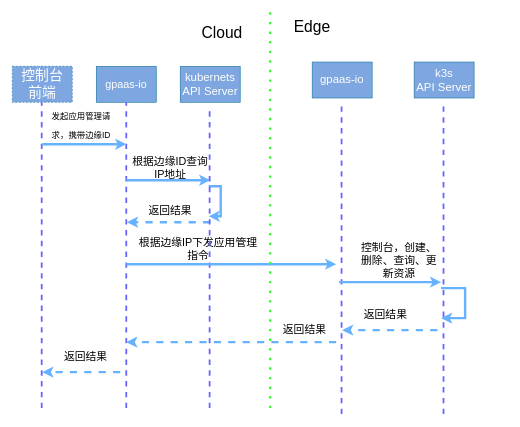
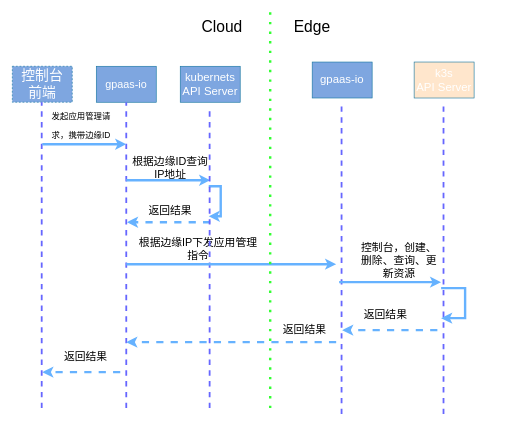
  <mxCell id="0" />
  <mxCell id="1" parent="0" />
  <mxCell id="2" value="" style="group" vertex="1" connectable="0" parent="1"><mxGeometry x="300" y="20" width="140" height="670" as="geometry" /></mxCell>
  <mxCell id="3" value="" style="group" vertex="1" connectable="0" parent="2"><mxGeometry x="-140" y="90" width="270" height="580" as="geometry" /></mxCell>
  <mxCell id="4" value="&lt;font color=&quot;#ffffff&quot;&gt;&lt;span style=&quot;font-size: 18px&quot;&gt;gpaas-io&lt;br&gt;&lt;/span&gt;&lt;/font&gt;" style="rounded=0;whiteSpace=wrap;html=1;fillColor=#7EA6E0;strokeColor=#10739e;" vertex="1" parent="3"><mxGeometry width="100" height="60" as="geometry" /></mxCell>
  <mxCell id="5" value="" style="endArrow=none;dashed=1;html=1;strokeWidth=3;rounded=0;strokeColor=#6666FF;entryX=0.5;entryY=1;entryDx=0;entryDy=0;" edge="1" parent="3" target="4"><mxGeometry width="50" height="50" relative="1" as="geometry"><mxPoint x="50" y="570" as="sourcePoint" /><mxPoint x="49" y="70" as="targetPoint" /></mxGeometry></mxCell>
  <mxCell id="6" value="" style="endArrow=classic;html=1;rounded=0;strokeColor=#66B2FF;strokeWidth=4;fontSize=26;" edge="1" parent="3"><mxGeometry width="50" height="50" relative="1" as="geometry"><mxPoint x="50" y="190" as="sourcePoint" /><mxPoint x="190" y="190" as="targetPoint" /></mxGeometry></mxCell>
  <mxCell id="7" value="根据边缘IP下发应用管理指令" style="text;html=1;strokeColor=none;fillColor=none;align=center;verticalAlign=middle;whiteSpace=wrap;rounded=0;fontFamily=Helvetica;fontSize=18;fontColor=default;" vertex="1" parent="3"><mxGeometry x="70" y="290" width="200" height="30" as="geometry" /></mxCell>
  <mxCell id="8" value="根据边缘ID查询&lt;br&gt;IP地址" style="text;html=1;align=center;verticalAlign=middle;resizable=0;points=[];autosize=1;strokeColor=none;fillColor=none;fontSize=18;fontFamily=Helvetica;fontColor=default;" vertex="1" parent="3"><mxGeometry x="47.5" y="140" width="150" height="60" as="geometry" /></mxCell>
  <mxCell id="9" value="" style="endArrow=classic;html=1;rounded=0;labelBackgroundColor=default;strokeColor=#66B2FF;strokeWidth=4;fontFamily=Helvetica;fontSize=18;fontColor=default;shape=connector;dashed=1;" edge="1" parent="3"><mxGeometry width="50" height="50" relative="1" as="geometry"><mxPoint x="190" y="260" as="sourcePoint" /><mxPoint x="51.25" y="260" as="targetPoint" /></mxGeometry></mxCell>
  <mxCell id="10" value="&lt;span style=&quot;font-size: 18px;&quot;&gt;返回结果&lt;/span&gt;" style="text;html=1;align=center;verticalAlign=middle;resizable=0;points=[];autosize=1;strokeColor=none;fillColor=none;fontSize=14;" vertex="1" parent="3"><mxGeometry x="72.5" y="220" width="100" height="40" as="geometry" /></mxCell>
  <mxCell id="11" value="" style="endArrow=classic;html=1;rounded=0;labelBackgroundColor=default;strokeColor=#66B2FF;strokeWidth=4;fontFamily=Helvetica;fontSize=18;fontColor=default;shape=connector;" edge="1" parent="3"><mxGeometry width="50" height="50" relative="1" as="geometry"><mxPoint x="187.5" y="200" as="sourcePoint" /><mxPoint x="187.5" y="250" as="targetPoint" /><Array as="points"><mxPoint x="207.5" y="200" /><mxPoint x="207.5" y="250" /></Array></mxGeometry></mxCell>
  <mxCell id="12" value="" style="endArrow=classic;html=1;rounded=0;labelBackgroundColor=default;strokeColor=#66B2FF;strokeWidth=4;fontFamily=Helvetica;fontSize=18;fontColor=default;shape=connector;dashed=1;" edge="1" parent="3"><mxGeometry width="50" height="50" relative="1" as="geometry"><mxPoint x="400" y="460" as="sourcePoint" /><mxPoint x="50" y="460" as="targetPoint" /></mxGeometry></mxCell>
  <mxCell id="13" value="" style="endArrow=classic;html=1;rounded=0;labelBackgroundColor=default;strokeColor=#66B2FF;strokeWidth=4;fontFamily=Helvetica;fontSize=18;fontColor=default;shape=connector;dashed=1;" edge="1" parent="3"><mxGeometry width="50" height="50" relative="1" as="geometry"><mxPoint x="40" y="510" as="sourcePoint" /><mxPoint x="-90" y="510" as="targetPoint" /></mxGeometry></mxCell>
  <mxCell id="14" value="&lt;font style=&quot;font-size: 19px&quot; color=&quot;#ffffff&quot;&gt;kubernets&lt;br&gt;API Server&lt;br&gt;&lt;/font&gt;" style="rounded=0;whiteSpace=wrap;html=1;fillColor=#7EA6E0;strokeColor=#10739e;" vertex="1" parent="2"><mxGeometry y="90" width="100" height="60" as="geometry" /></mxCell>
  <mxCell id="15" value="" style="endArrow=none;dashed=1;html=1;strokeWidth=3;rounded=0;strokeColor=#6666FF;" edge="1" parent="2"><mxGeometry width="50" height="50" relative="1" as="geometry"><mxPoint x="49" y="660" as="sourcePoint" /><mxPoint x="49" y="160" as="targetPoint" /></mxGeometry></mxCell>
  <mxCell id="16" value="" style="group" vertex="1" connectable="0" parent="2"><mxGeometry x="-280" y="90" width="100" height="410" as="geometry" /></mxCell>
  <mxCell id="17" value="&lt;font color=&quot;#ffffff&quot;&gt;&lt;span style=&quot;font-size: 23px&quot;&gt;控制台&lt;br&gt;前端&lt;br&gt;&lt;/span&gt;&lt;/font&gt;" style="rounded=0;whiteSpace=wrap;html=1;fillColor=#7EA6E0;strokeColor=#10739e;dashed=1;" vertex="1" parent="16"><mxGeometry width="100" height="60" as="geometry" /></mxCell>
  <mxCell id="18" value="" style="endArrow=none;dashed=1;html=1;strokeWidth=3;rounded=0;strokeColor=#6666FF;" edge="1" parent="2"><mxGeometry width="50" height="50" relative="1" as="geometry"><mxPoint x="-231" y="660" as="sourcePoint" /><mxPoint x="-231" y="150" as="targetPoint" /></mxGeometry></mxCell>
- <mxCell id="19" value="&lt;font style=&quot;font-size: 26px;&quot;&gt;Cloud&lt;/font&gt;" style="text;html=1;strokeColor=none;fillColor=none;align=center;verticalAlign=middle;whiteSpace=wrap;rounded=0;" vertex="1" parent="2"><mxGeometry x="40" y="20" width="60" height="30" as="geometry" /></mxCell>
+ <mxCell id="19" value="&lt;font style=&quot;font-size: 26px;&quot;&gt;Cloud&lt;/font&gt;" style="text;html=1;strokeColor=none;fillColor=none;align=center;verticalAlign=middle;whiteSpace=wrap;rounded=0;" vertex="1" parent="2"><mxGeometry x="40" y="10" width="60" height="30" as="geometry" /></mxCell>
  <mxCell id="20" value="" style="endArrow=classic;html=1;rounded=0;strokeColor=#66B2FF;strokeWidth=4;fontSize=26;" edge="1" parent="2"><mxGeometry width="50" height="50" relative="1" as="geometry"><mxPoint x="-90" y="420" as="sourcePoint" /><mxPoint x="260" y="420" as="targetPoint" /></mxGeometry></mxCell>
  <mxCell id="21" value="" style="group" vertex="1" connectable="0" parent="1"><mxGeometry x="520" y="102.93" width="110" height="580" as="geometry" /></mxCell>
  <mxCell id="22" value="&lt;font style=&quot;font-size: 19px&quot; color=&quot;#ffffff&quot;&gt;gpaas-io&lt;br&gt;&lt;/font&gt;" style="rounded=0;whiteSpace=wrap;html=1;fillColor=#7EA6E0;strokeColor=#10739e;" vertex="1" parent="21"><mxGeometry width="100" height="60" as="geometry" /></mxCell>
  <mxCell id="23" value="" style="endArrow=none;dashed=1;html=1;strokeWidth=3;rounded=0;strokeColor=#6666FF;" edge="1" parent="21"><mxGeometry width="50" height="50" relative="1" as="geometry"><mxPoint x="49" y="587.07" as="sourcePoint" /><mxPoint x="49" y="70" as="targetPoint" /></mxGeometry></mxCell>
  <mxCell id="24" value="" style="endArrow=classic;html=1;rounded=0;labelBackgroundColor=default;strokeColor=#66B2FF;strokeWidth=4;fontFamily=Helvetica;fontSize=18;fontColor=default;shape=connector;dashed=1;" edge="1" parent="21"><mxGeometry width="50" height="50" relative="1" as="geometry"><mxPoint x="208.75" y="447.07" as="sourcePoint" /><mxPoint x="50" y="447.07" as="targetPoint" /></mxGeometry></mxCell>
  <mxCell id="25" value="" style="group" vertex="1" connectable="0" parent="1"><mxGeometry x="650" y="110" width="195" height="580" as="geometry" /></mxCell>
- <mxCell id="26" value="&lt;font style=&quot;font-size: 19px&quot; color=&quot;#ffffff&quot;&gt;k3s&lt;br&gt;API Server&lt;br&gt;&lt;/font&gt;" style="rounded=0;whiteSpace=wrap;html=1;fillColor=#7EA6E0;strokeColor=#10739e;" vertex="1" parent="25"><mxGeometry x="40" y="-7.07" width="100" height="60" as="geometry" /></mxCell>
+ <mxCell id="26" value="&lt;font style=&quot;font-size: 19px&quot; color=&quot;#ffffff&quot;&gt;k3s&lt;br&gt;API Server&lt;br&gt;&lt;/font&gt;" style="rounded=0;whiteSpace=wrap;html=1;fillColor=#ffe6cc;strokeColor=#10739e;" vertex="1" parent="25"><mxGeometry x="40" y="-7.07" width="100" height="60" as="geometry" /></mxCell>
  <mxCell id="27" value="" style="endArrow=none;dashed=1;html=1;strokeWidth=3;rounded=0;strokeColor=#6666FF;" edge="1" parent="25"><mxGeometry width="50" height="50" relative="1" as="geometry"><mxPoint x="89" y="580" as="sourcePoint" /><mxPoint x="89" y="62.93" as="targetPoint" /></mxGeometry></mxCell>
  <mxCell id="28" value="" style="endArrow=classic;html=1;rounded=0;labelBackgroundColor=default;strokeColor=#66B2FF;strokeWidth=4;fontFamily=Helvetica;fontSize=18;fontColor=default;shape=connector;" edge="1" parent="25"><mxGeometry width="50" height="50" relative="1" as="geometry"><mxPoint x="-85" y="360" as="sourcePoint" /><mxPoint x="85" y="360" as="targetPoint" /></mxGeometry></mxCell>
  <mxCell id="29" value="控制台，创建、删除、查询、更新资源" style="text;html=1;strokeColor=none;fillColor=none;align=center;verticalAlign=middle;whiteSpace=wrap;rounded=0;fontFamily=Helvetica;fontSize=18;fontColor=default;" vertex="1" parent="25"><mxGeometry x="-50" y="310" width="130" height="30" as="geometry" /></mxCell>
  <mxCell id="30" value="返回结果" style="text;html=1;strokeColor=none;fillColor=none;align=center;verticalAlign=middle;whiteSpace=wrap;rounded=0;fontFamily=Helvetica;fontSize=18;fontColor=default;" vertex="1" parent="25"><mxGeometry x="-70" y="400" width="125" height="30" as="geometry" /></mxCell>
  <mxCell id="31" value="" style="endArrow=classic;html=1;rounded=0;labelBackgroundColor=default;strokeColor=#66B2FF;strokeWidth=4;fontFamily=Helvetica;fontSize=18;fontColor=default;shape=connector;" edge="1" parent="25"><mxGeometry width="50" height="50" relative="1" as="geometry"><mxPoint x="85" y="370" as="sourcePoint" /><mxPoint x="85" y="420" as="targetPoint" /><Array as="points"><mxPoint x="125" y="370" /><mxPoint x="125" y="420" /></Array></mxGeometry></mxCell>
  <mxCell id="32" value="" style="endArrow=none;dashed=1;html=1;dashPattern=1 3;strokeWidth=4;rounded=0;strokeColor=#33FF33;" edge="1" parent="1"><mxGeometry width="50" height="50" relative="1" as="geometry"><mxPoint x="450" y="680" as="sourcePoint" /><mxPoint x="450" y="20" as="targetPoint" /></mxGeometry></mxCell>
  <mxCell id="33" value="&lt;span style=&quot;font-size: 26px;&quot;&gt;Edge&lt;/span&gt;" style="text;html=1;strokeColor=none;fillColor=none;align=center;verticalAlign=middle;whiteSpace=wrap;rounded=0;" vertex="1" parent="1"><mxGeometry x="490" y="30" width="60" height="30" as="geometry" /></mxCell>
  <mxCell id="34" value="" style="endArrow=classic;html=1;rounded=0;strokeColor=#66B2FF;strokeWidth=4;fontSize=26;" edge="1" parent="1"><mxGeometry width="50" height="50" relative="1" as="geometry"><mxPoint x="70" y="240" as="sourcePoint" /><mxPoint x="210" y="240" as="targetPoint" /></mxGeometry></mxCell>
  <mxCell id="35" value="&lt;font style=&quot;font-size: 14px;&quot;&gt;发起应用管理请求，携带边缘ID&lt;/font&gt;" style="text;html=1;strokeColor=none;fillColor=none;align=center;verticalAlign=middle;whiteSpace=wrap;rounded=0;fontFamily=Helvetica;fontSize=26;fontColor=default;" vertex="1" parent="1"><mxGeometry x="80" y="200" width="110" height="10" as="geometry" /></mxCell>
  <mxCell id="36" value="返回结果" style="text;html=1;strokeColor=none;fillColor=none;align=center;verticalAlign=middle;whiteSpace=wrap;rounded=0;fontFamily=Helvetica;fontSize=18;fontColor=default;" vertex="1" parent="1"><mxGeometry x="445" y="535" width="125" height="30" as="geometry" /></mxCell>
  <mxCell id="37" value="返回结果" style="text;html=1;strokeColor=none;fillColor=none;align=center;verticalAlign=middle;whiteSpace=wrap;rounded=0;fontFamily=Helvetica;fontSize=18;fontColor=default;" vertex="1" parent="1"><mxGeometry x="80" y="580" width="125" height="30" as="geometry" /></mxCell>
